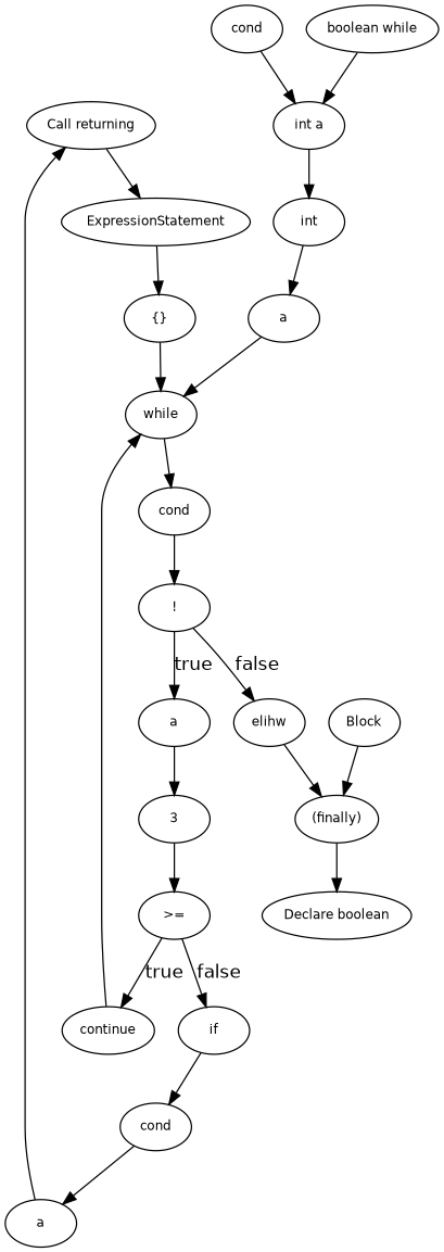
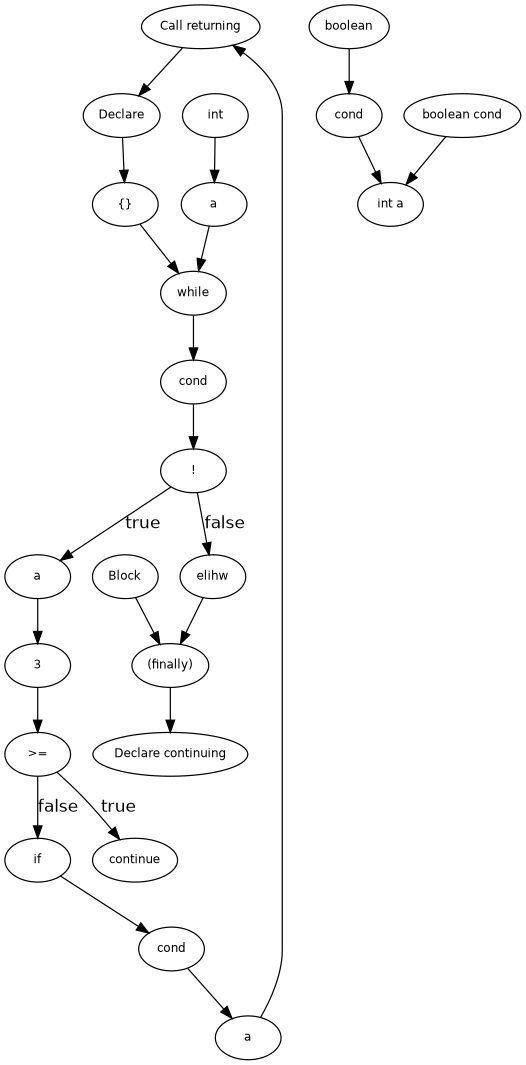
  digraph {
    fontname="DejaVu Sans"
    node [fontname="DejaVu Sans" fontsize=10]
    edge [fontname="DejaVu Sans"]
    n1 [label="Call returning"]
-   n2 [label=ExpressionStatement]
+   n2 [label=Declare]
    n3 [label="{}"]
    n4 [label=while]
    n5 [label=continue]
    n6 [label=cond]
    n7 [label=3]
    n8 [label=">="]
    n9 [label=if]
    n10 [label=a]
    n11 [label=cond]
    n12 [label=a]
    n13 [label="!"]
    n14 [label=elihw]
    n15 [label="(finally)"]
    n16 [label=Block]
    n17 [label=a]
    n18 [label=int]
    n19 [label="int a"]
    n20 [label=cond]
-   n22 [label="boolean while"]
-   n23 [label="Declare boolean"]
+   n21 [label=boolean]
+   n22 [label="boolean cond"]
+   n23 [label="Declare continuing"]
    n1 -> n2
    n2 -> n3
    n3 -> n4
    n4 -> n6
-   n5 -> n4
    n6 -> n13
    n7 -> n8
    n8 -> n5 [label=true]
    n8 -> n9 [label=false]
    n9 -> n11
    n10 -> n7
    n11 -> n12
    n12 -> n1
    n13 -> n10 [label=true]
    n13 -> n14 [label=false]
    n14 -> n15
    n15 -> n23
    n16 -> n15
    n17 -> n4
    n18 -> n17
-   n19 -> n18
    n20 -> n19
+   n21 -> n20
    n22 -> n19
  }
